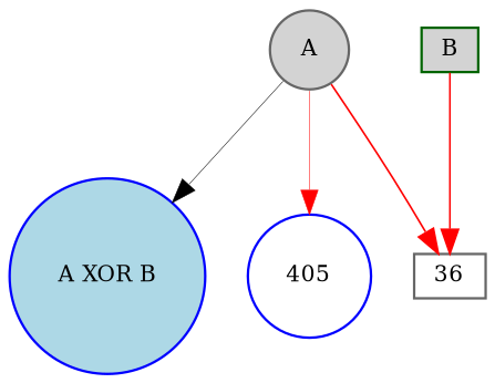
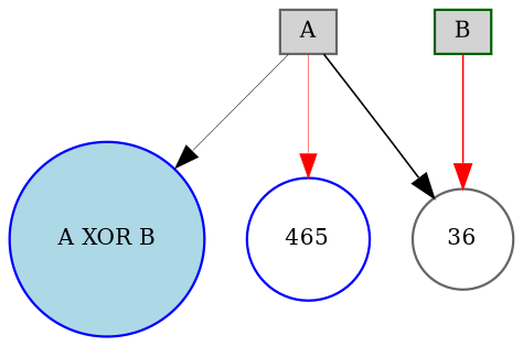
  digraph {
    node [color=gray40 fillcolor=lightgray fontsize=9 shape=circle style=filled]
    edge [color=black style=solid]
-   A [height=0.2 width=0.2]
+   A [height=0.2 shape=box width=0.2]
    "A XOR B" [color=blue fillcolor=lightblue height=0.2 width=0.2]
-   465 [color=blue fillcolor=white height=0.2 width=0.2 label=405]
-   36 [fillcolor=white height=0.2 shape=box width=0.2]
+   465 [color=blue fillcolor=white height=0.2 width=0.2]
+   36 [fillcolor=white height=0.2 width=0.2]
    B [color=darkgreen height=0.2 shape=box width=0.2]
    A -> "A XOR B" [penwidth=0.22177934617726913]
    A -> 465 [color=red penwidth=0.22333836662681167]
-   A -> 36 [color=red penwidth=0.7226200765774716]
+   A -> 36 [penwidth=0.7226200765774716]
    B -> 36 [color=red penwidth=0.6684422860237677]
  }
